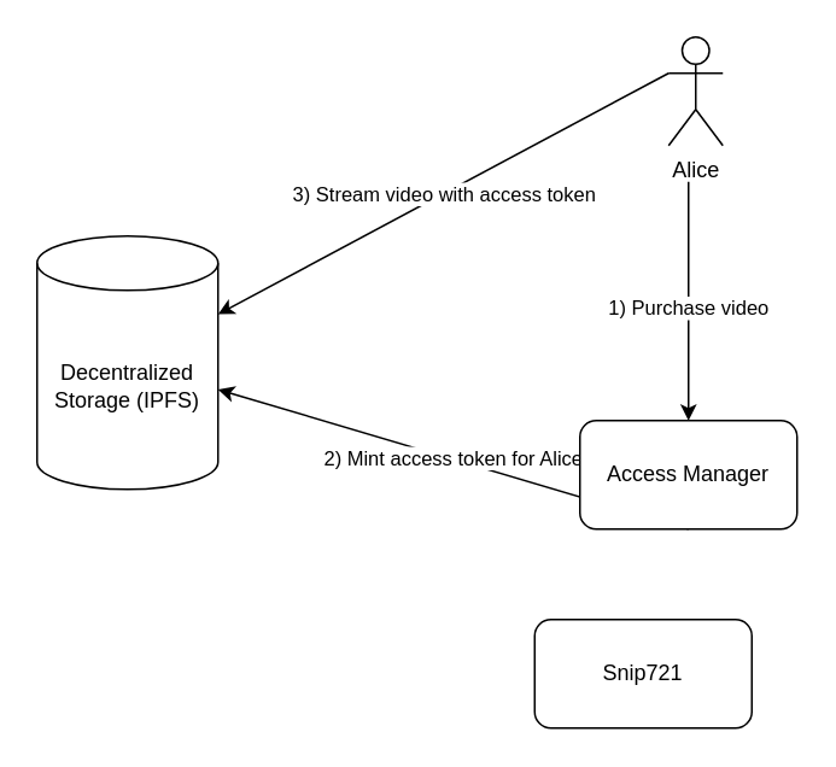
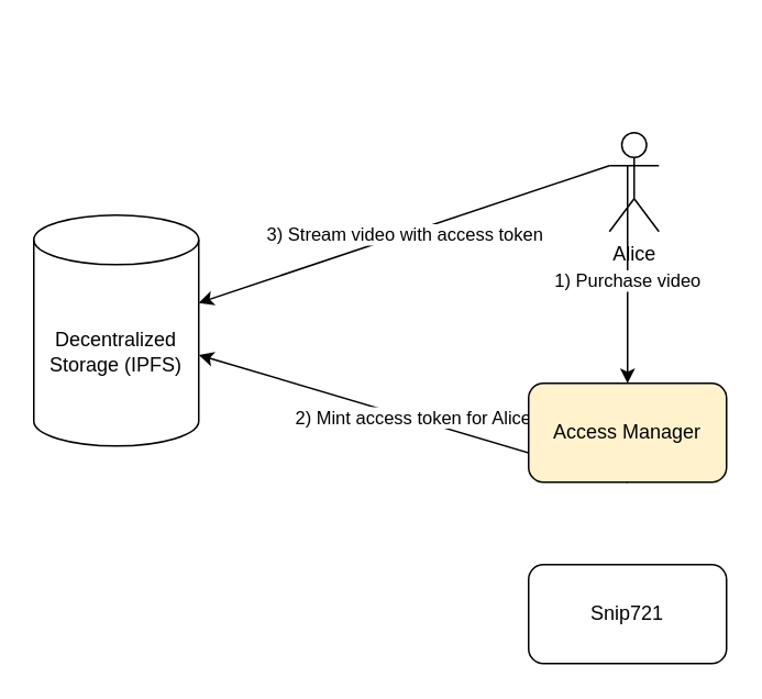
  <mxCell id="0" />
  <mxCell id="1" parent="0" />
- <mxCell id="2" value="Snip721" style="rounded=1;whiteSpace=wrap;html=1;" parent="1" vertex="1"><mxGeometry x="295" y="342" width="120" height="60" as="geometry" /></mxCell>
+ <mxCell id="2" value="Snip721" style="rounded=1;whiteSpace=wrap;html=1;" parent="1" vertex="1"><mxGeometry x="320" y="342" width="120" height="60" as="geometry" /></mxCell>
  <mxCell id="3" value="2) Mint access token for Alice" style="edgeStyle=none;rounded=0;orthogonalLoop=1;jettySize=auto;html=1;exitX=0.5;exitY=1;exitDx=0;exitDy=0;" parent="1" source="4" target="5" edge="1"><mxGeometry relative="1" as="geometry" /></mxCell>
- <mxCell id="4" value="Access Manager" style="rounded=1;whiteSpace=wrap;html=1;" parent="1" vertex="1"><mxGeometry x="320" y="232" width="120" height="60" as="geometry" /></mxCell>
+ <mxCell id="4" value="Access Manager" style="rounded=1;whiteSpace=wrap;html=1;fillColor=#fff2cc;" parent="1" vertex="1"><mxGeometry x="320" y="232" width="120" height="60" as="geometry" /></mxCell>
  <mxCell id="5" value="Decentralized Storage (IPFS)" style="shape=cylinder3;whiteSpace=wrap;html=1;boundedLbl=1;backgroundOutline=1;size=15;" parent="1" vertex="1"><mxGeometry x="20" y="130" width="100" height="140" as="geometry" /></mxCell>
  <mxCell id="6" value="1) Purchase video" style="edgeStyle=none;rounded=0;orthogonalLoop=1;jettySize=auto;html=1;entryX=0.5;entryY=0;entryDx=0;entryDy=0;" parent="1" target="4" edge="1"><mxGeometry x="0.061" relative="1" as="geometry"><mxPoint x="380" y="100" as="sourcePoint" /><mxPoint x="70" y="140" as="targetPoint" /><mxPoint as="offset" /></mxGeometry></mxCell>
  <mxCell id="7" value="3) Stream video with access token" style="edgeStyle=none;rounded=0;orthogonalLoop=1;jettySize=auto;html=1;exitX=0;exitY=0.333;exitDx=0;exitDy=0;exitPerimeter=0;" parent="1" source="8" target="5" edge="1"><mxGeometry relative="1" as="geometry" /></mxCell>
- <mxCell id="8" value="Alice" style="shape=umlActor;verticalLabelPosition=bottom;verticalAlign=top;html=1;outlineConnect=0;" parent="1" vertex="1"><mxGeometry x="369" y="20" width="30" height="60" as="geometry" /></mxCell>
+ <mxCell id="8" value="Alice" style="shape=umlActor;verticalLabelPosition=bottom;verticalAlign=top;html=1;outlineConnect=0;" parent="1" vertex="1"><mxGeometry x="369" y="80" width="30" height="60" as="geometry" /></mxCell>
